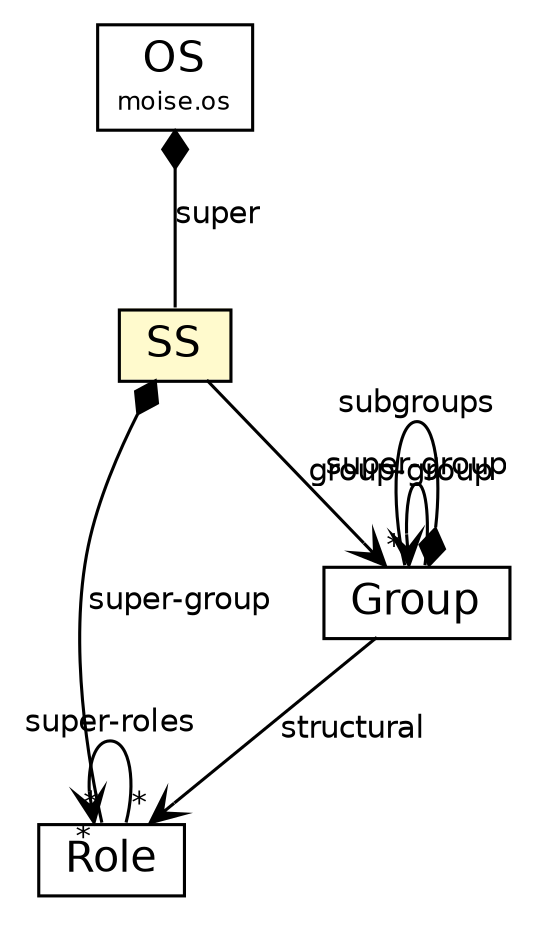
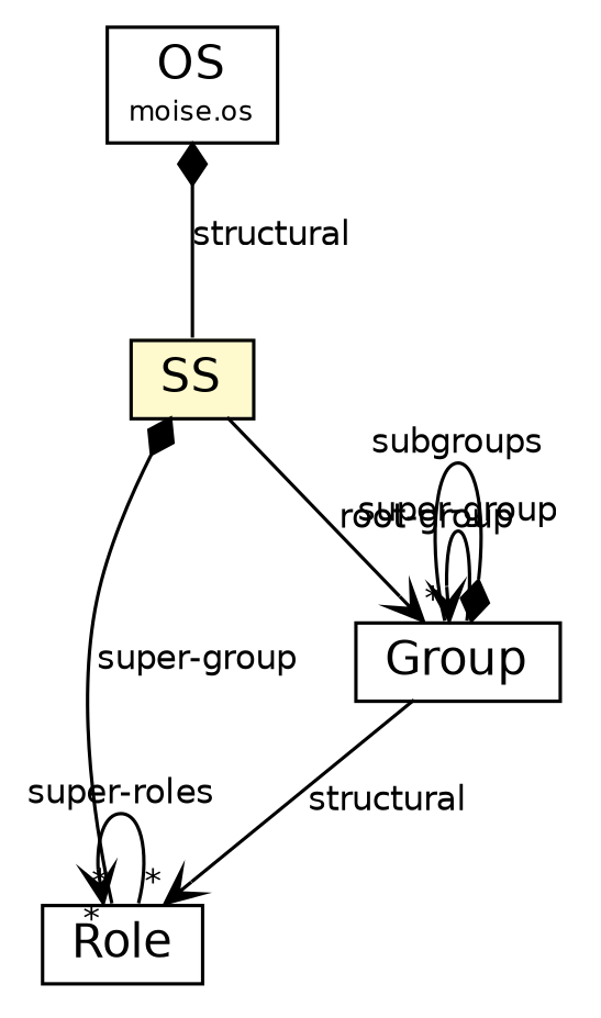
  digraph {
    nodesep=0.25
    ranksep=0.5
    node [fontcolor=black fontname=Helvetica fontsize=14.0 shape=plaintext]
    edge [arrowhead=open color=black fontcolor=black fontname=Helvetica fontsize=10.0 headport=p labelfontname=Helvetica labelfontsize=10 tailport=p headlabel="*"]
    n1 [label=<<table title="moise.os.OS" border="0" cellborder="1" cellspacing="0" cellpadding="2" port="p" href="../OS.html"> 		<tr><td><table border="0" cellspacing="0" cellpadding="1"> <tr><td align="center" balign="center"> OS </td></tr> <tr><td align="center" balign="center"><font point-size="8.0"> moise.os </font></td></tr> 		</table></td></tr> 		</table>>]
    n2 [label=<<table title="moise.os.ss.SS" border="0" cellborder="1" cellspacing="0" cellpadding="2" port="p" bgcolor="lemonChiffon" href="./SS.html"> 		<tr><td><table border="0" cellspacing="0" cellpadding="1"> <tr><td align="center" balign="center"> SS </td></tr> 		</table></td></tr> 		</table>>]
    n3 [label=<<table title="moise.os.ss.Role" border="0" cellborder="1" cellspacing="0" cellpadding="2" port="p" href="./Role.html"> 		<tr><td><table border="0" cellspacing="0" cellpadding="1"> <tr><td align="center" balign="center"> Role </td></tr> 		</table></td></tr> 		</table>>]
    n4 [label=<<table title="moise.os.ss.Group" border="0" cellborder="1" cellspacing="0" cellpadding="2" port="p" href="./Group.html"> 		<tr><td><table border="0" cellspacing="0" cellpadding="1"> <tr><td align="center" balign="center"> Group </td></tr> 		</table></td></tr> 		</table>>]
-   n1 -> n2 [arrowhead=none arrowtail=diamond dir=both label=super headlabel=""]
+   n1 -> n2 [arrowhead=none arrowtail=diamond dir=both label=structural headlabel=""]
    n2 -> n3 [arrowhead=none arrowtail=diamond dir=both label="super-group"]
-   n2 -> n4 [label="group-group" headlabel=""]
+   n2 -> n4 [label="root-group" headlabel=""]
    n3 -> n3 [label="super-roles"]
    n4 -> n3 [label=structural]
    n4 -> n4 [label="super-group" headlabel=""]
    n4 -> n4 [arrowhead=none arrowtail=diamond dir=both label=subgroups]
  }
